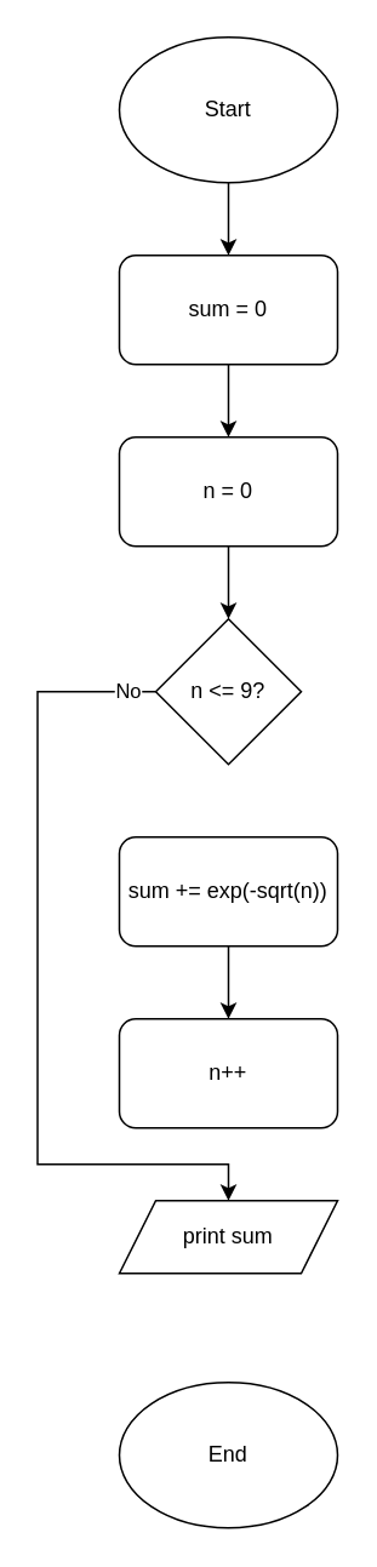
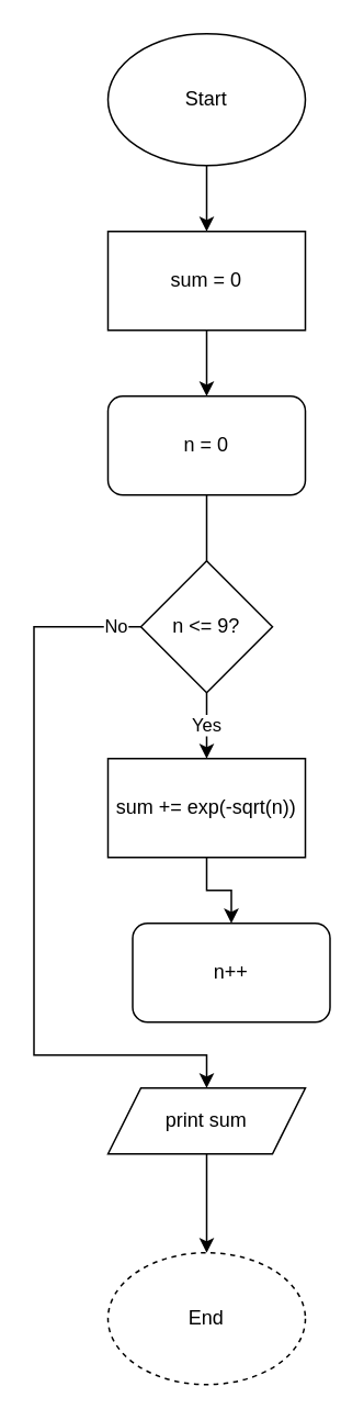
  <mxCell id="0" />
  <mxCell id="1" parent="0" />
  <mxCell id="2" style="edgeStyle=orthogonalEdgeStyle;rounded=0;orthogonalLoop=1;jettySize=auto;html=1;exitX=0.5;exitY=1;exitDx=0;exitDy=0;entryX=0.5;entryY=0;entryDx=0;entryDy=0;" edge="1" parent="1" source="3" target="5"><mxGeometry relative="1" as="geometry" /></mxCell>
  <mxCell id="3" value="Start" style="ellipse;whiteSpace=wrap;html=1;" vertex="1" parent="1"><mxGeometry x="65" width="120" height="80" as="geometry" y="20" /></mxCell>
  <mxCell id="4" style="edgeStyle=orthogonalEdgeStyle;rounded=0;orthogonalLoop=1;jettySize=auto;html=1;exitX=0.5;exitY=1;exitDx=0;exitDy=0;entryX=0.5;entryY=0;entryDx=0;entryDy=0;" edge="1" parent="1" source="5" target="7"><mxGeometry relative="1" as="geometry" /></mxCell>
- <mxCell id="5" value="sum = 0" style="rounded=1;whiteSpace=wrap;html=1;" vertex="1" parent="1"><mxGeometry x="65" y="140" width="120" height="60" as="geometry" /></mxCell>
- <mxCell id="6" style="edgeStyle=orthogonalEdgeStyle;rounded=0;orthogonalLoop=1;jettySize=auto;html=1;exitX=0.5;exitY=1;exitDx=0;exitDy=0;entryX=0.5;entryY=0;entryDx=0;entryDy=0;" edge="1" parent="1" source="7" target="10"><mxGeometry relative="1" as="geometry" /></mxCell>
+ <mxCell id="5" value="sum = 0" style="whiteSpace=wrap;html=1;rounded=0;" vertex="1" parent="1"><mxGeometry x="65" y="140" width="120" height="60" as="geometry" /></mxCell>
+ <mxCell id="6" style="edgeStyle=orthogonalEdgeStyle;rounded=0;orthogonalLoop=1;jettySize=auto;html=1;exitX=0.5;exitY=1;exitDx=0;exitDy=0;entryX=0.5;entryY=0;entryDx=0;entryDy=0;endArrow=none;" edge="1" parent="1" source="7" target="10"><mxGeometry relative="1" as="geometry" /></mxCell>
  <mxCell id="7" value="n = 0" style="rounded=1;whiteSpace=wrap;html=1;" vertex="1" parent="1"><mxGeometry x="65" y="240" width="120" height="60" as="geometry" /></mxCell>
+ <mxCell id="8" value="Yes" style="edgeStyle=orthogonalEdgeStyle;rounded=0;orthogonalLoop=1;jettySize=auto;html=1;exitX=0.5;exitY=1;exitDx=0;exitDy=0;entryX=0.5;entryY=0;entryDx=0;entryDy=0;" edge="1" parent="1" source="10" target="12"><mxGeometry relative="1" as="geometry" /></mxCell>
  <mxCell id="9" value="No" style="edgeStyle=orthogonalEdgeStyle;rounded=0;orthogonalLoop=1;jettySize=auto;html=1;exitX=0;exitY=0.5;exitDx=0;exitDy=0;entryX=0.5;entryY=0;entryDx=0;entryDy=0;" edge="1" parent="1" source="10" target="15"><mxGeometry x="-0.933" relative="1" as="geometry"><Array as="points"><mxPoint x="20" y="380" /><mxPoint x="20" y="640" /><mxPoint x="125" y="640" /></Array><mxPoint as="offset" /></mxGeometry></mxCell>
  <mxCell id="10" value="n &amp;lt;= 9?" style="rhombus;whiteSpace=wrap;html=1;" vertex="1" parent="1"><mxGeometry x="85" y="340" width="80" height="80" as="geometry" /></mxCell>
  <mxCell id="11" style="edgeStyle=orthogonalEdgeStyle;rounded=0;orthogonalLoop=1;jettySize=auto;html=1;exitX=0.5;exitY=1;exitDx=0;exitDy=0;entryX=0.5;entryY=0;entryDx=0;entryDy=0;" edge="1" parent="1" source="12" target="13"><mxGeometry relative="1" as="geometry" /></mxCell>
- <mxCell id="12" value="sum += exp(-sqrt(n))" style="rounded=1;whiteSpace=wrap;html=1;" vertex="1" parent="1"><mxGeometry x="65" y="460" width="120" height="60" as="geometry" /></mxCell>
- <mxCell id="13" value="n++" style="rounded=1;whiteSpace=wrap;html=1;" vertex="1" parent="1"><mxGeometry x="65" y="560" width="120" height="60" as="geometry" /></mxCell>
+ <mxCell id="12" value="sum += exp(-sqrt(n))" style="whiteSpace=wrap;html=1;rounded=0;" vertex="1" parent="1"><mxGeometry x="65" y="460" width="120" height="60" as="geometry" /></mxCell>
+ <mxCell id="13" value="n++" style="rounded=1;whiteSpace=wrap;html=1;" vertex="1" parent="1"><mxGeometry x="80" y="560" width="120" height="60" as="geometry" /></mxCell>
+ <mxCell id="14" style="edgeStyle=orthogonalEdgeStyle;rounded=0;orthogonalLoop=1;jettySize=auto;html=1;exitX=0.5;exitY=1;exitDx=0;exitDy=0;entryX=0.5;entryY=0;entryDx=0;entryDy=0;" edge="1" parent="1" source="15" target="16"><mxGeometry relative="1" as="geometry" /></mxCell>
  <mxCell id="15" value="print sum" style="shape=parallelogram;perimeter=parallelogramPerimeter;whiteSpace=wrap;html=1;fixedSize=1;" vertex="1" parent="1"><mxGeometry x="65" y="660" width="120" height="40" as="geometry" /></mxCell>
- <mxCell id="16" value="End" style="ellipse;whiteSpace=wrap;html=1;" vertex="1" parent="1"><mxGeometry x="65" y="760" width="120" height="80" as="geometry" /></mxCell>
+ <mxCell id="16" value="End" style="ellipse;whiteSpace=wrap;html=1;dashed=1;" vertex="1" parent="1"><mxGeometry x="65" y="760" width="120" height="80" as="geometry" /></mxCell>
